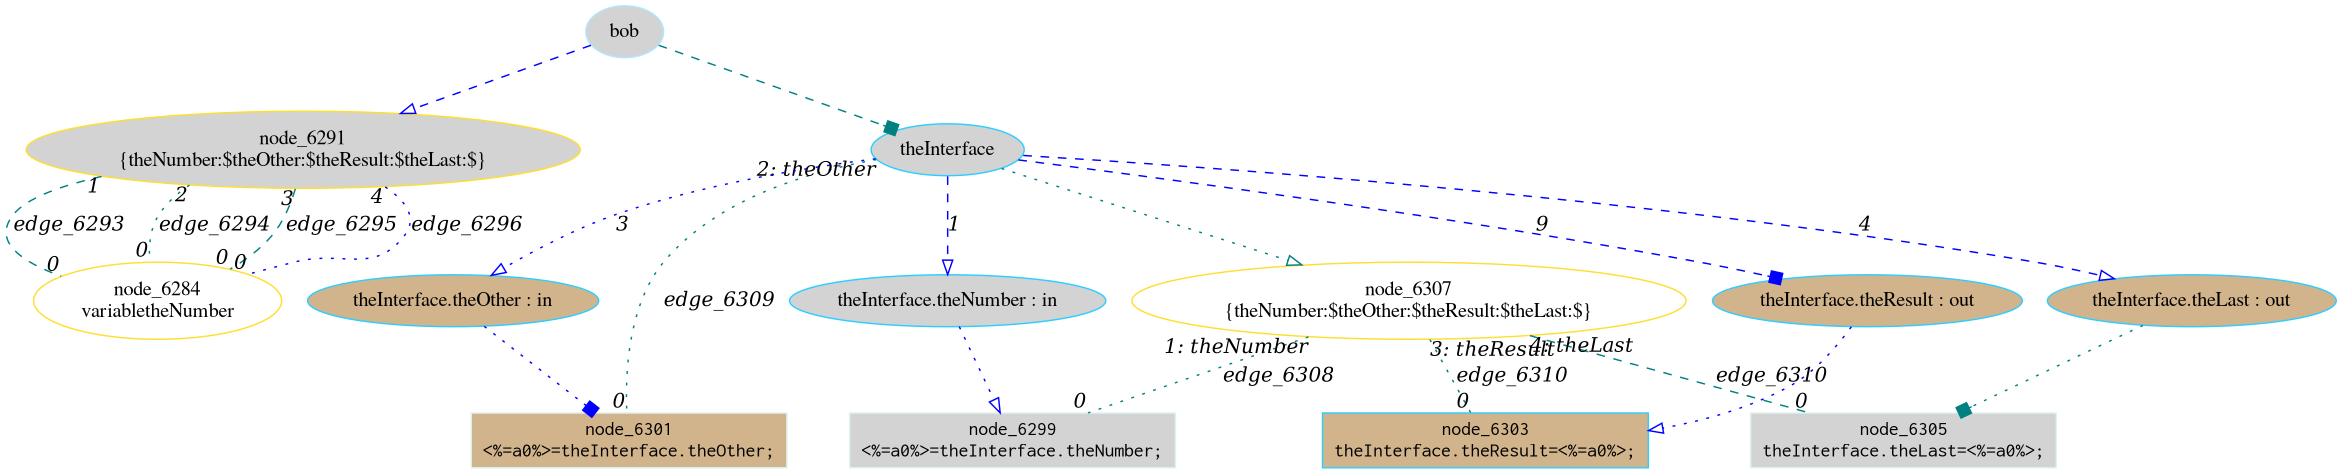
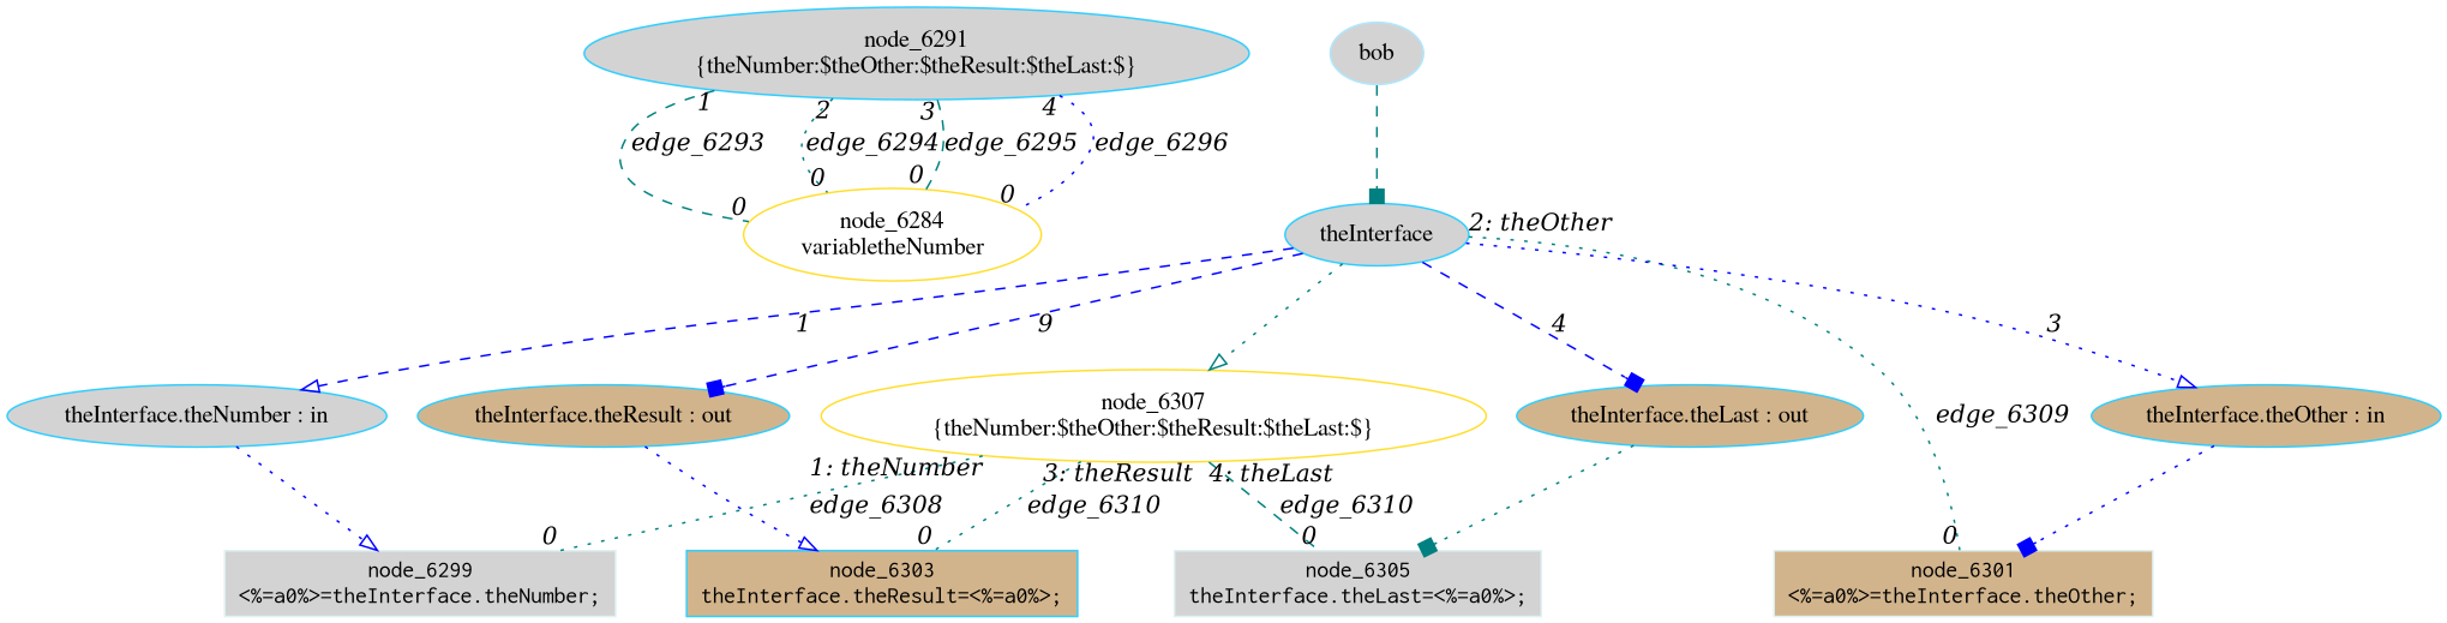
  digraph {
    node [color="#2fcdff" fillcolor=lightgrey fontname=Times shape=ellipse style=filled]
    edge [arrowHead=normal arrowsize=1 color=teal dir=forward fontname="Times-Italic" style=dotted]
    n1 [color="#ffde2f" fillcolor=white label="node_6284\nvariabletheNumber"]
-   n2 [color="#ffde2f" label="node_6291\n{theNumber:$theOther:$theResult:$theLast:$}"]
+   n2 [label="node_6291\n{theNumber:$theOther:$theResult:$theLast:$}"]
    n3 [color="#dff1f2" fontname=Courier label="node_6299\n<%=a0%>=theInterface.theNumber;\n" shape=box]
    n4 [color="#dff1f2" fillcolor=tan fontname=Courier label="node_6301\n<%=a0%>=theInterface.theOther;\n" shape=box]
    n5 [fillcolor=tan fontname=Courier label="node_6303\ntheInterface.theResult=<%=a0%>;\n" shape=box]
    n6 [color="#dff1f2" fontname=Courier label="node_6305\ntheInterface.theLast=<%=a0%>;\n" shape=box]
    n7 [color="#ffde2f" fillcolor=white label="node_6307\n{theNumber:$theOther:$theResult:$theLast:$}"]
    n8 [color="#afe7ff" label=bob]
    n9 [label=theInterface]
    n10 [label="theInterface.theNumber : in"]
    n11 [fillcolor=tan label="theInterface.theOther : in"]
    n12 [fillcolor=tan label="theInterface.theResult : out"]
    n13 [fillcolor=tan label="theInterface.theLast : out"]
    n2 -> n1 [arrowHead=none dir=none headlabel=0 label=edge_6293 style=dashed taillabel=1]
    n2 -> n1 [arrowHead=none dir=none headlabel=0 label=edge_6294 taillabel=2]
    n2 -> n1 [arrowHead=none dir=none headlabel=0 label=edge_6295 style=dashed taillabel=3]
    n2 -> n1 [arrowHead=none color=blue dir=none headlabel=0 label=edge_6296 taillabel=4]
    n7 -> n3 [arrowHead=none dir=none headlabel=0 label=edge_6308 taillabel="1: theNumber"]
    n7 -> n5 [arrowHead=none dir=none headlabel=0 label=edge_6310 taillabel="3: theResult"]
    n7 -> n6 [arrowHead=none dir=none headlabel=0 label=edge_6310 style=dashed taillabel="4: theLast"]
-   n8 -> n2 [arrowhead=onormal color=blue style=dashed]
    n8 -> n9 [arrowhead=box style=dashed]
    n9 -> n4 [arrowHead=none dir=none headlabel=0 label=edge_6309 taillabel="2: theOther"]
    n9 -> n7 [arrowhead=onormal]
    n9 -> n10 [arrowhead=onormal color=blue label=1 style=dashed]
    n9 -> n11 [arrowhead=onormal color=blue label=3]
    n9 -> n12 [arrowhead=box color=blue label=9 style=dashed]
-   n9 -> n13 [arrowhead=onormal color=blue label=4 style=dashed]
+   n9 -> n13 [arrowhead=box color=blue label=4 style=dashed]
    n10 -> n3 [arrowhead=onormal color=blue]
    n11 -> n4 [arrowhead=box color=blue]
    n12 -> n5 [arrowhead=onormal color=blue]
    n13 -> n6 [arrowhead=box]
  }
